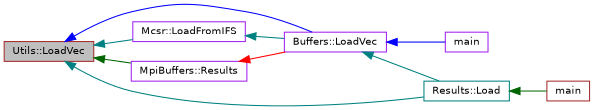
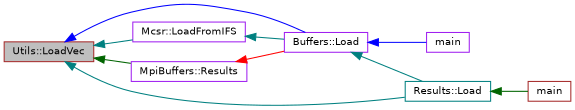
  digraph {
    rankdir=LR
    node [color=purple fillcolor=white fontname=Helvetica fontsize=10 shape=record style=filled]
    edge [color=teal dir=back fontname=Helvetica fontsize=10 labelfontname=Helvetica labelfontsize=10 style=solid]
    n1 [color=brown fillcolor=grey75 fontcolor=black height=0.2 label="Utils::LoadVec" width=0.4]
-   n2 [height=0.2 label="Buffers::LoadVec" width=0.4]
+   n2 [height=0.2 label="Buffers::Load" width=0.4]
    n3 [height=0.2 label="Mcsr::LoadFromIFS" width=0.4]
    n4 [height=0.2 label="MpiBuffers::Results" width=0.4]
    n5 [color=teal height=0.2 label="Results::Load" width=0.4]
    n6 [height=0.2 label=main width=0.4]
    n7 [color=brown height=0.2 label=main width=0.4]
    n1 -> n2 [color=blue]
    n1 -> n3
    n1 -> n4 [color=darkgreen]
    n1 -> n5
    n2 -> n5
    n2 -> n6 [color=blue]
    n3 -> n2
    n4 -> n2 [color=red]
    n5 -> n7 [color=darkgreen]
  }
